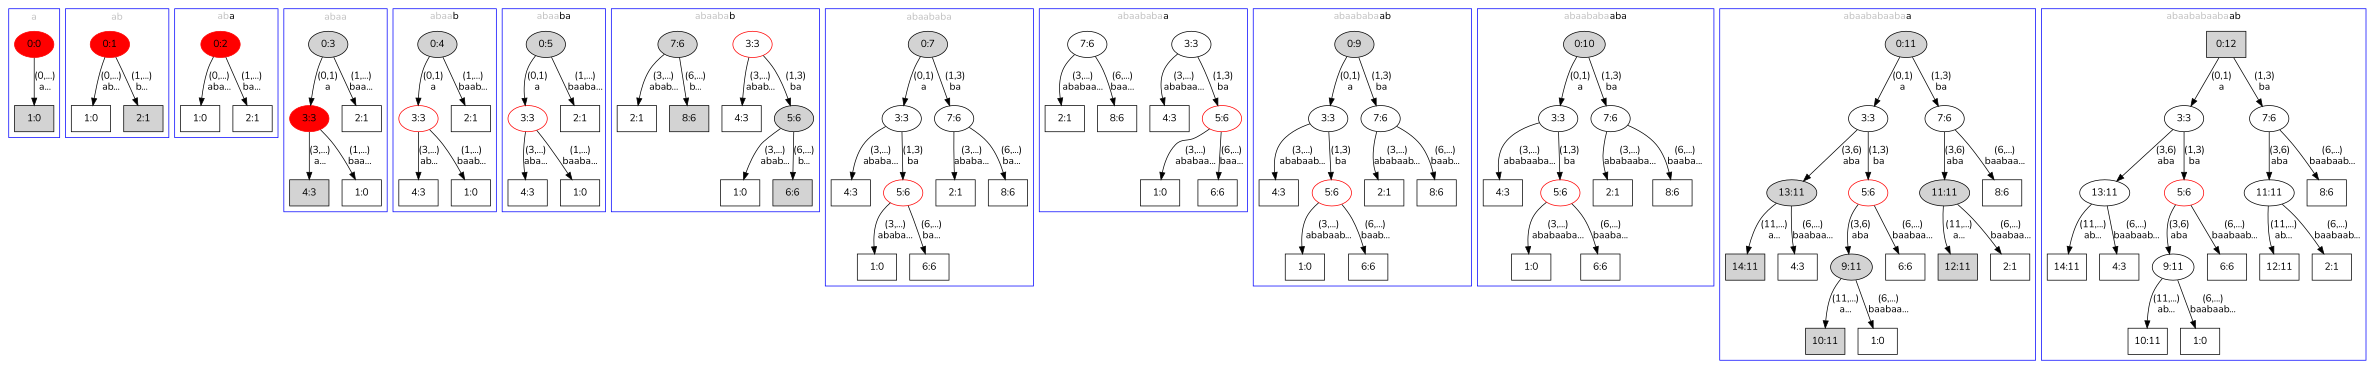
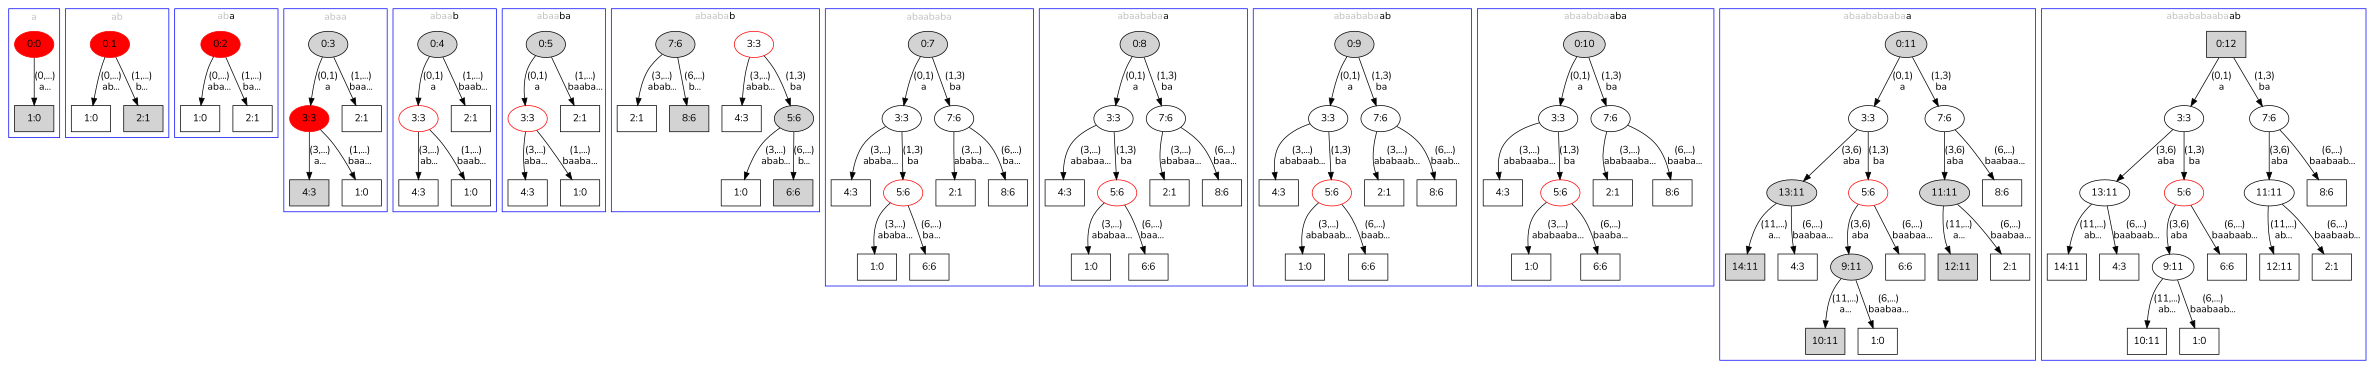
  digraph {
    fontname=Nunito
    node [fontname=Nunito shape=box]
    edge [fontname=Nunito weight=1]
    n1 [label="1:0" style=filled]
    n2 [color=red label="0:0" style=filled shape=""]
    n3 [label="1:0"]
    n4 [label="2:1" style=filled]
    n5 [color=red label="0:1" style=filled shape=""]
    n6 [label="1:0"]
    n7 [label="2:1"]
    n8 [color=red label="0:2" style=filled shape=""]
    n9 [color=red label="3:3" style=filled shape=""]
    n10 [label="2:1"]
    n11 [label="4:3" style=filled]
    n12 [label="1:0"]
    n13 [label="0:3" style=filled shape=""]
    n14 [color=red label="3:3" shape=""]
    n15 [label="2:1"]
    n16 [label="4:3"]
    n17 [label="1:0"]
    n18 [label="0:4" style=filled shape=""]
    n19 [color=red label="3:3" shape=""]
    n20 [label="2:1"]
    n21 [label="4:3"]
    n22 [label="1:0"]
    n23 [label="0:5" style=filled shape=""]
    n24 [color=red label="3:3" shape=""]
    n25 [label="7:6" style=filled shape=""]
    n26 [label="4:3"]
    n27 [label="5:6" style=filled shape=""]
    n28 [label="1:0"]
    n29 [label="6:6" style=filled]
    n30 [label="2:1"]
    n31 [label="8:6" style=filled]
    n32 [label="3:3" shape=""]
    n33 [label="7:6" shape=""]
    n34 [label="4:3"]
    n35 [color=red label="5:6" shape=""]
    n36 [label="1:0"]
    n37 [label="6:6"]
    n38 [label="2:1"]
    n39 [label="8:6"]
    n40 [label="0:7" style=filled shape=""]
    n41 [label="3:3" shape=""]
    n42 [label="7:6" shape=""]
    n43 [label="4:3"]
    n44 [color=red label="5:6" shape=""]
    n45 [label="1:0"]
    n46 [label="6:6"]
    n47 [label="2:1"]
    n48 [label="8:6"]
+   n49 [label="0:8" style=filled shape=""]
    n50 [label="3:3" shape=""]
    n51 [label="7:6" shape=""]
    n52 [label="4:3"]
    n53 [color=red label="5:6" shape=""]
    n54 [label="1:0"]
    n55 [label="6:6"]
    n56 [label="2:1"]
    n57 [label="8:6"]
    n58 [label="0:9" style=filled shape=""]
    n59 [label="3:3" shape=""]
    n60 [label="7:6" shape=""]
    n61 [label="4:3"]
    n62 [color=red label="5:6" shape=""]
    n63 [label="1:0"]
    n64 [label="6:6"]
    n65 [label="2:1"]
    n66 [label="8:6"]
    n67 [label="0:10" style=filled shape=""]
    n68 [label="3:3" shape=""]
    n69 [label="7:6" shape=""]
    n70 [label="13:11" style=filled shape=""]
    n71 [color=red label="5:6" shape=""]
    n72 [label="14:11" style=filled]
    n73 [label="4:3"]
    n74 [label="9:11" style=filled shape=""]
    n75 [label="6:6"]
    n76 [label="10:11" style=filled]
    n77 [label="1:0"]
    n78 [label="11:11" style=filled shape=""]
    n79 [label="8:6"]
    n80 [label="12:11" style=filled]
    n81 [label="2:1"]
    n82 [label="0:11" style=filled shape=""]
    n83 [label="3:3" shape=""]
    n84 [label="7:6" shape=""]
    n85 [label="13:11" shape=""]
    n86 [color=red label="5:6" shape=""]
    n87 [label="14:11"]
    n88 [label="4:3"]
    n89 [label="9:11" shape=""]
    n90 [label="6:6"]
    n91 [label="10:11"]
    n92 [label="1:0"]
    n93 [label="11:11" shape=""]
    n94 [label="8:6"]
    n95 [label="12:11"]
    n96 [label="2:1"]
    n97 [label="0:12" style=filled]
    subgraph cluster_1 {
      color=blue
      label=<<font color="grey">a</font>>
      n2
      subgraph sub_2 {
        color=blue
        label=<<font color="grey">a</font>>
        rank=same
        n1
      }
    }
    subgraph cluster_3 {
      color=blue
      label=<<font color="grey">ab</font>>
      n5
      subgraph sub_4 {
        color=blue
        label=<<font color="grey">ab</font>>
        rank=same
        n3
        n4
      }
    }
    subgraph cluster_5 {
      color=blue
      label=<<font color="grey">ab</font>a>
      n8
      subgraph sub_6 {
        color=blue
        label=<<font color="grey">ab</font>a>
        rank=same
        n6
        n7
      }
    }
    subgraph cluster_7 {
      color=blue
      label=<<font color="grey">abaa</font>>
      n13
      subgraph sub_8 {
        color=blue
        label=<<font color="grey">abaa</font>>
        rank=same
        n9
        n10
      }
      subgraph sub_9 {
        color=blue
        label=<<font color="grey">abaa</font>>
        rank=same
        n11
        n12
      }
    }
    subgraph cluster_10 {
      color=blue
      label=<<font color="grey">abaa</font>b>
      n18
      subgraph sub_11 {
        color=blue
        label=<<font color="grey">abaa</font>b>
        rank=same
        n14
        n15
      }
      subgraph sub_12 {
        color=blue
        label=<<font color="grey">abaa</font>b>
        rank=same
        n16
        n17
      }
    }
    subgraph cluster_13 {
      color=blue
      label=<<font color="grey">abaa</font>ba>
      n23
      subgraph sub_14 {
        color=blue
        label=<<font color="grey">abaa</font>ba>
        rank=same
        n19
        n20
      }
      subgraph sub_15 {
        color=blue
        label=<<font color="grey">abaa</font>ba>
        rank=same
        n21
        n22
      }
    }
    subgraph cluster_16 {
      color=blue
      label=<<font color="grey">abaaba</font>b>
      subgraph sub_17 {
        color=blue
        label=<<font color="grey">abaaba</font>b>
        rank=same
        n24
        n25
      }
      subgraph sub_18 {
        color=blue
        label=<<font color="grey">abaaba</font>b>
        rank=same
        n26
        n27
      }
      subgraph sub_19 {
        color=blue
        label=<<font color="grey">abaaba</font>b>
        rank=same
        n28
        n29
      }
      subgraph sub_20 {
        color=blue
        label=<<font color="grey">abaaba</font>b>
        rank=same
        n30
        n31
      }
    }
    subgraph cluster_21 {
      color=blue
      label=<<font color="grey">abaababa</font>>
      n40
      subgraph sub_22 {
        color=blue
        label=<<font color="grey">abaababa</font>>
        rank=same
        n32
        n33
      }
      subgraph sub_23 {
        color=blue
        label=<<font color="grey">abaababa</font>>
        rank=same
        n34
        n35
      }
      subgraph sub_24 {
        color=blue
        label=<<font color="grey">abaababa</font>>
        rank=same
        n36
        n37
      }
      subgraph sub_25 {
        color=blue
        label=<<font color="grey">abaababa</font>>
        rank=same
        n38
        n39
      }
    }
    subgraph cluster_26 {
      color=blue
      label=<<font color="grey">abaababa</font>a>
+     n49
      subgraph sub_27 {
        color=blue
        label=<<font color="grey">abaababa</font>a>
        rank=same
        n41
        n42
      }
      subgraph sub_28 {
        color=blue
        label=<<font color="grey">abaababa</font>a>
        rank=same
        n43
        n44
      }
      subgraph sub_29 {
        color=blue
        label=<<font color="grey">abaababa</font>a>
        rank=same
        n45
        n46
      }
      subgraph sub_30 {
        color=blue
        label=<<font color="grey">abaababa</font>a>
        rank=same
        n47
        n48
      }
    }
    subgraph cluster_31 {
      color=blue
      label=<<font color="grey">abaababa</font>ab>
      n58
      subgraph sub_32 {
        color=blue
        label=<<font color="grey">abaababa</font>ab>
        rank=same
        n50
        n51
      }
      subgraph sub_33 {
        color=blue
        label=<<font color="grey">abaababa</font>ab>
        rank=same
        n52
        n53
      }
      subgraph sub_34 {
        color=blue
        label=<<font color="grey">abaababa</font>ab>
        rank=same
        n54
        n55
      }
      subgraph sub_35 {
        color=blue
        label=<<font color="grey">abaababa</font>ab>
        rank=same
        n56
        n57
      }
    }
    subgraph cluster_36 {
      color=blue
      label=<<font color="grey">abaababa</font>aba>
      n67
      subgraph sub_37 {
        color=blue
        label=<<font color="grey">abaababa</font>aba>
        rank=same
        n59
        n60
      }
      subgraph sub_38 {
        color=blue
        label=<<font color="grey">abaababa</font>aba>
        rank=same
        n61
        n62
      }
      subgraph sub_39 {
        color=blue
        label=<<font color="grey">abaababa</font>aba>
        rank=same
        n63
        n64
      }
      subgraph sub_40 {
        color=blue
        label=<<font color="grey">abaababa</font>aba>
        rank=same
        n65
        n66
      }
    }
    subgraph cluster_41 {
      color=blue
      label=<<font color="grey">abaababaaba</font>a>
      n82
      subgraph sub_42 {
        color=blue
        label=<<font color="grey">abaababaaba</font>a>
        rank=same
        n68
        n69
      }
      subgraph sub_43 {
        color=blue
        label=<<font color="grey">abaababaaba</font>a>
        rank=same
        n70
        n71
      }
      subgraph sub_44 {
        color=blue
        label=<<font color="grey">abaababaaba</font>a>
        rank=same
        n72
        n73
      }
      subgraph sub_45 {
        color=blue
        label=<<font color="grey">abaababaaba</font>a>
        rank=same
        n74
        n75
      }
      subgraph sub_46 {
        color=blue
        label=<<font color="grey">abaababaaba</font>a>
        rank=same
        n76
        n77
      }
      subgraph sub_47 {
        color=blue
        label=<<font color="grey">abaababaaba</font>a>
        rank=same
        n78
        n79
      }
      subgraph sub_48 {
        color=blue
        label=<<font color="grey">abaababaaba</font>a>
        rank=same
        n80
        n81
      }
    }
    subgraph cluster_49 {
      color=blue
      label=<<font color="grey">abaababaaba</font>ab>
      n97
      subgraph sub_50 {
        color=blue
        label=<<font color="grey">abaababaaba</font>ab>
        rank=same
        n83
        n84
      }
      subgraph sub_51 {
        color=blue
        label=<<font color="grey">abaababaaba</font>ab>
        rank=same
        n85
        n86
      }
      subgraph sub_52 {
        color=blue
        label=<<font color="grey">abaababaaba</font>ab>
        rank=same
        n87
        n88
      }
      subgraph sub_53 {
        color=blue
        label=<<font color="grey">abaababaaba</font>ab>
        rank=same
        n89
        n90
      }
      subgraph sub_54 {
        color=blue
        label=<<font color="grey">abaababaaba</font>ab>
        rank=same
        n91
        n92
      }
      subgraph sub_55 {
        color=blue
        label=<<font color="grey">abaababaaba</font>ab>
        rank=same
        n93
        n94
      }
      subgraph sub_56 {
        color=blue
        label=<<font color="grey">abaababaaba</font>ab>
        rank=same
        n95
        n96
      }
    }
    n2 -> n1 [label="(0,...)\na..."]
    n5 -> n3 [label="(0,...)\nab..."]
    n5 -> n4 [label="(1,...)\nb..."]
    n8 -> n6 [label="(0,...)\naba..."]
    n8 -> n7 [label="(1,...)\nba..."]
    n9 -> n11 [label="(3,...)\na..."]
    n9 -> n12 [label="(1,...)\nbaa..."]
    n13 -> n9 [label="(0,1)\na"]
    n13 -> n10 [label="(1,...)\nbaa..."]
    n14 -> n16 [label="(3,...)\nab..."]
    n14 -> n17 [label="(1,...)\nbaab..."]
    n18 -> n14 [label="(0,1)\na"]
    n18 -> n15 [label="(1,...)\nbaab..."]
    n19 -> n21 [label="(3,...)\naba..."]
    n19 -> n22 [label="(1,...)\nbaaba..."]
    n23 -> n19 [label="(0,1)\na"]
    n23 -> n20 [label="(1,...)\nbaaba..."]
    n24 -> n26 [label="(3,...)\nabab..."]
    n24 -> n27 [label="(1,3)\nba"]
    n25 -> n30 [label="(3,...)\nabab..."]
    n25 -> n31 [label="(6,...)\nb..."]
    n27 -> n28 [label="(3,...)\nabab..."]
    n27 -> n29 [label="(6,...)\nb..."]
    n32 -> n34 [label="(3,...)\nababa..."]
    n32 -> n35 [label="(1,3)\nba"]
    n33 -> n38 [label="(3,...)\nababa..."]
    n33 -> n39 [label="(6,...)\nba..."]
    n35 -> n36 [label="(3,...)\nababa..."]
    n35 -> n37 [label="(6,...)\nba..."]
    n40 -> n32 [label="(0,1)\na"]
    n40 -> n33 [label="(1,3)\nba"]
    n41 -> n43 [label="(3,...)\nababaa..."]
    n41 -> n44 [label="(1,3)\nba"]
    n42 -> n47 [label="(3,...)\nababaa..."]
    n42 -> n48 [label="(6,...)\nbaa..."]
    n44 -> n45 [label="(3,...)\nababaa..."]
    n44 -> n46 [label="(6,...)\nbaa..."]
+   n49 -> n41 [label="(0,1)\na"]
+   n49 -> n42 [label="(1,3)\nba"]
    n50 -> n52 [label="(3,...)\nababaab..."]
    n50 -> n53 [label="(1,3)\nba"]
    n51 -> n56 [label="(3,...)\nababaab..."]
    n51 -> n57 [label="(6,...)\nbaab..."]
    n53 -> n54 [label="(3,...)\nababaab..."]
    n53 -> n55 [label="(6,...)\nbaab..."]
    n58 -> n50 [label="(0,1)\na"]
    n58 -> n51 [label="(1,3)\nba"]
    n59 -> n61 [label="(3,...)\nababaaba..."]
    n59 -> n62 [label="(1,3)\nba"]
    n60 -> n65 [label="(3,...)\nababaaba..."]
    n60 -> n66 [label="(6,...)\nbaaba..."]
    n62 -> n63 [label="(3,...)\nababaaba..."]
    n62 -> n64 [label="(6,...)\nbaaba..."]
    n67 -> n59 [label="(0,1)\na"]
    n67 -> n60 [label="(1,3)\nba"]
    n68 -> n70 [label="(3,6)\naba"]
    n68 -> n71 [label="(1,3)\nba"]
    n69 -> n78 [label="(3,6)\naba"]
    n69 -> n79 [label="(6,...)\nbaabaa..."]
    n70 -> n72 [label="(11,...)\na..."]
    n70 -> n73 [label="(6,...)\nbaabaa..."]
    n71 -> n74 [label="(3,6)\naba"]
    n71 -> n75 [label="(6,...)\nbaabaa..."]
    n74 -> n76 [label="(11,...)\na..."]
    n74 -> n77 [label="(6,...)\nbaabaa..."]
    n78 -> n80 [label="(11,...)\na..."]
    n78 -> n81 [label="(6,...)\nbaabaa..."]
    n82 -> n68 [label="(0,1)\na"]
    n82 -> n69 [label="(1,3)\nba"]
    n83 -> n85 [label="(3,6)\naba"]
    n83 -> n86 [label="(1,3)\nba"]
    n84 -> n93 [label="(3,6)\naba"]
    n84 -> n94 [label="(6,...)\nbaabaab..."]
    n85 -> n87 [label="(11,...)\nab..."]
    n85 -> n88 [label="(6,...)\nbaabaab..."]
    n86 -> n89 [label="(3,6)\naba"]
    n86 -> n90 [label="(6,...)\nbaabaab..."]
    n89 -> n91 [label="(11,...)\nab..."]
    n89 -> n92 [label="(6,...)\nbaabaab..."]
    n93 -> n95 [label="(11,...)\nab..."]
    n93 -> n96 [label="(6,...)\nbaabaab..."]
    n97 -> n83 [label="(0,1)\na"]
    n97 -> n84 [label="(1,3)\nba"]
  }
